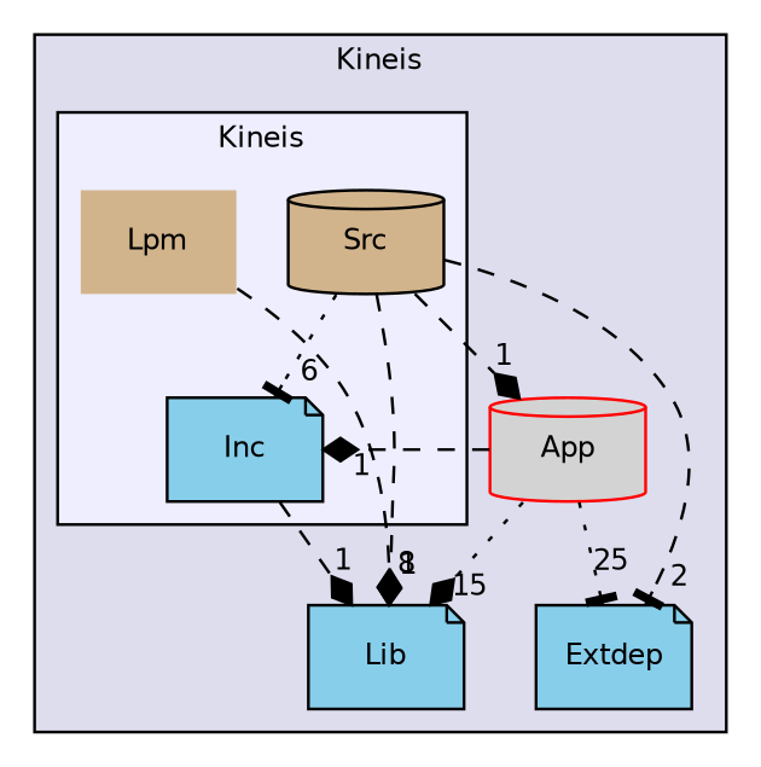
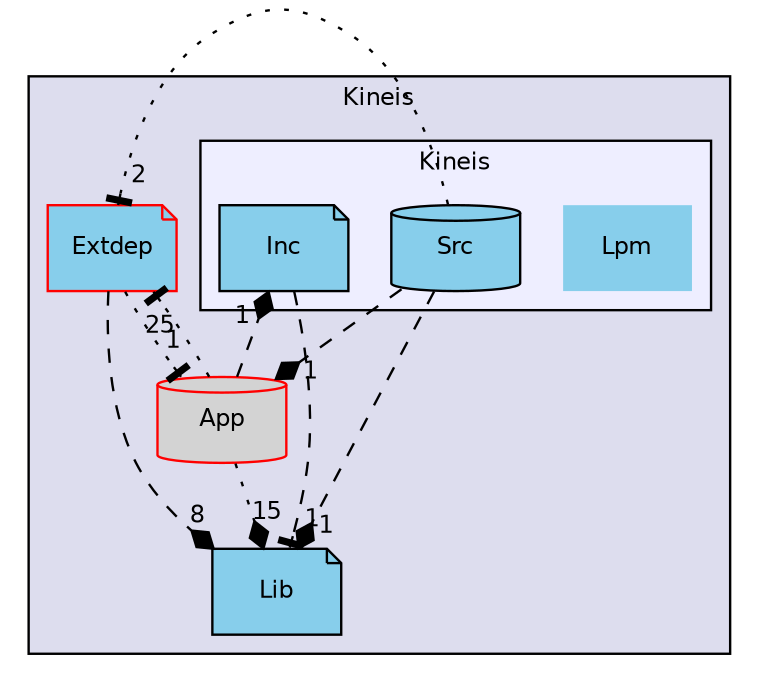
  digraph {
    compound=true
    node [fillcolor=skyblue fontname=Helvetica fontsize=10 shape=note style=filled]
    edge [arrowhead=diamond headlabel=1 labeldistance=1.5 labelfontname=Helvetica labelfontsize=10 style=dashed]
-   n1 [fillcolor=tan label=Lpm shape=plaintext]
+   n1 [label=Lpm shape=plaintext]
    n2 [label=Inc]
-   n3 [fillcolor=tan label=Src shape=cylinder]
+   n3 [label=Src shape=cylinder]
    n4 [label=Lib]
-   n5 [color=black label=Extdep]
+   n5 [color=red label=Extdep]
    n6 [color=red fillcolor=lightgrey label=App shape=cylinder]
    subgraph cluster_1 {
      bgcolor="#ddddee"
      fontname=Helvetica
      fontsize=10
      label=Kineis
      pencolor=black
      n4
      n5
      n6
      subgraph cluster_2 {
        bgcolor="#eeeeff"
        fontname=Helvetica
        fontsize=10
        label=Kineis
        pencolor=black
        n1
        n2
        n3
      }
    }
-   n2 -> n4
-   n3 -> n2 [arrowhead=tee headlabel=6 style=dotted]
+   n2 -> n4 [arrowhead=tee]
    n3 -> n4
-   n3 -> n5 [arrowhead=tee headlabel=2]
+   n3 -> n5 [arrowhead=tee headlabel=2 style=dotted]
    n3 -> n6
-   n1 -> n4 [headlabel=8]
+   n5 -> n4 [headlabel=8]
+   n5 -> n6 [arrowhead=tee style=dotted]
    n6 -> n2
    n6 -> n4 [headlabel=15 style=dotted]
    n6 -> n5 [arrowhead=tee headlabel=25 style=dotted]
  }
